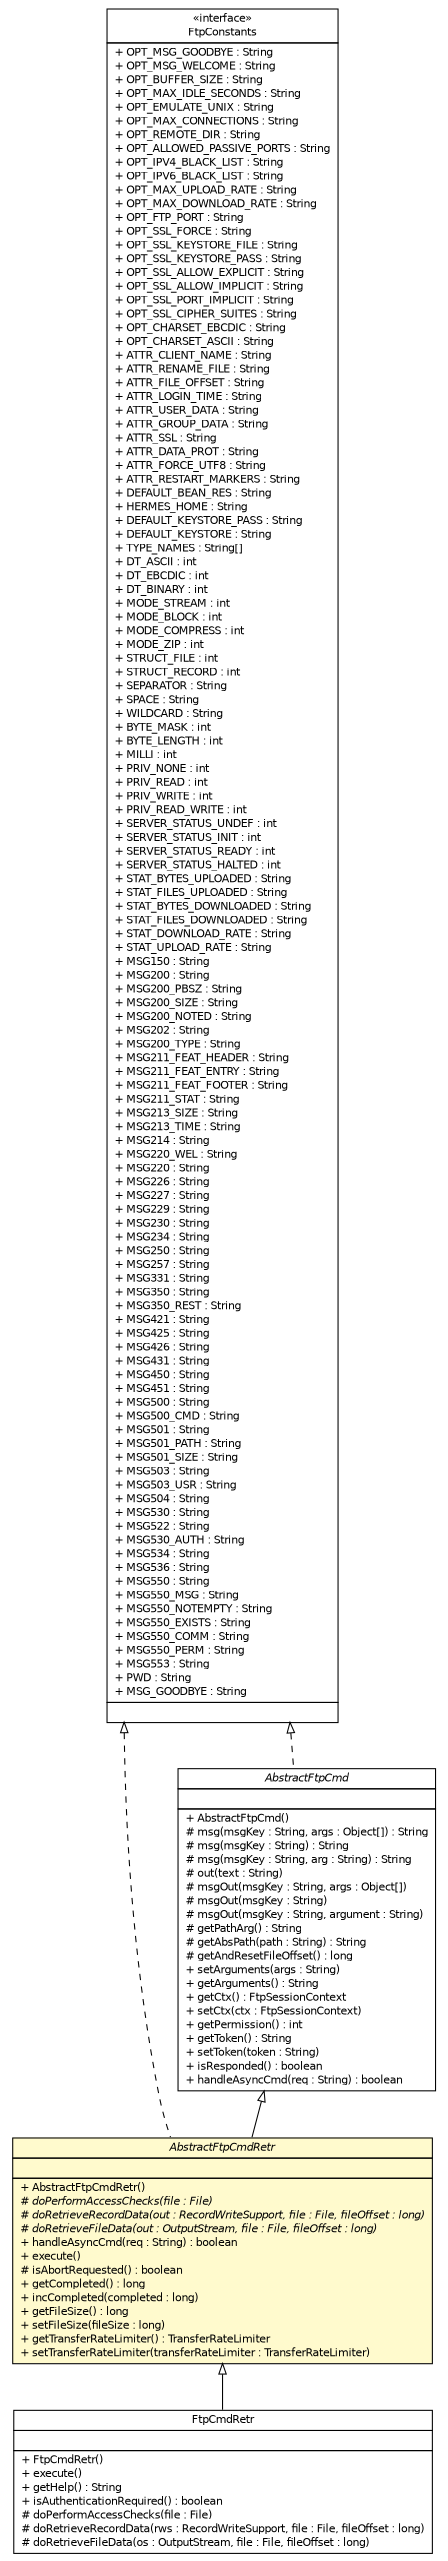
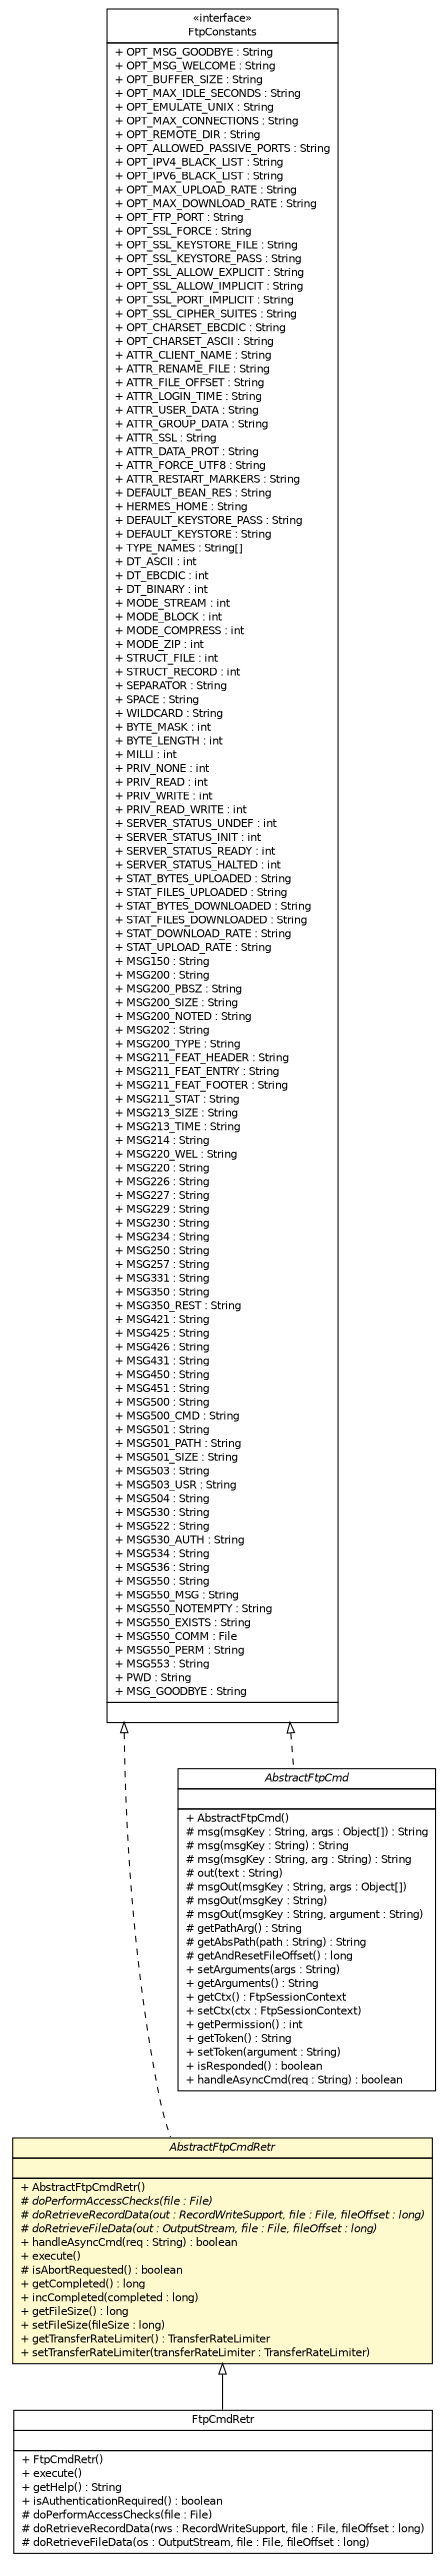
  digraph {
    nodesep=0.25
    ranksep=0.5
    node [fontcolor=black fontname=Helvetica fontsize=10.0 shape=plaintext]
    edge [arrowtail=empty dir=back fontname=Helvetica fontsize=10 headport=p labelfontname=Helvetica labelfontsize=10 tailport=p]
-   n1 [label=<<table title="com.apporiented.hermesftp.common.FtpConstants" border="0" cellborder="1" cellspacing="0" cellpadding="2" port="p" href="../common/FtpConstants.html"> 		<tr><td><table border="0" cellspacing="0" cellpadding="1"> <tr><td align="center" balign="center"> &#171;interface&#187; </td></tr> <tr><td align="center" balign="center"> FtpConstants </td></tr> 		</table></td></tr> 		<tr><td><table border="0" cellspacing="0" cellpadding="1"> <tr><td align="left" balign="left"> + OPT_MSG_GOODBYE : String </td></tr> <tr><td align="left" balign="left"> + OPT_MSG_WELCOME : String </td></tr> <tr><td align="left" balign="left"> + OPT_BUFFER_SIZE : String </td></tr> <tr><td align="left" balign="left"> + OPT_MAX_IDLE_SECONDS : String </td></tr> <tr><td align="left" balign="left"> + OPT_EMULATE_UNIX : String </td></tr> <tr><td align="left" balign="left"> + OPT_MAX_CONNECTIONS : String </td></tr> <tr><td align="left" balign="left"> + OPT_REMOTE_DIR : String </td></tr> <tr><td align="left" balign="left"> + OPT_ALLOWED_PASSIVE_PORTS : String </td></tr> <tr><td align="left" balign="left"> + OPT_IPV4_BLACK_LIST : String </td></tr> <tr><td align="left" balign="left"> + OPT_IPV6_BLACK_LIST : String </td></tr> <tr><td align="left" balign="left"> + OPT_MAX_UPLOAD_RATE : String </td></tr> <tr><td align="left" balign="left"> + OPT_MAX_DOWNLOAD_RATE : String </td></tr> <tr><td align="left" balign="left"> + OPT_FTP_PORT : String </td></tr> <tr><td align="left" balign="left"> + OPT_SSL_FORCE : String </td></tr> <tr><td align="left" balign="left"> + OPT_SSL_KEYSTORE_FILE : String </td></tr> <tr><td align="left" balign="left"> + OPT_SSL_KEYSTORE_PASS : String </td></tr> <tr><td align="left" balign="left"> + OPT_SSL_ALLOW_EXPLICIT : String </td></tr> <tr><td align="left" balign="left"> + OPT_SSL_ALLOW_IMPLICIT : String </td></tr> <tr><td align="left" balign="left"> + OPT_SSL_PORT_IMPLICIT : String </td></tr> <tr><td align="left" balign="left"> + OPT_SSL_CIPHER_SUITES : String </td></tr> <tr><td align="left" balign="left"> + OPT_CHARSET_EBCDIC : String </td></tr> <tr><td align="left" balign="left"> + OPT_CHARSET_ASCII : String </td></tr> <tr><td align="left" balign="left"> + ATTR_CLIENT_NAME : String </td></tr> <tr><td align="left" balign="left"> + ATTR_RENAME_FILE : String </td></tr> <tr><td align="left" balign="left"> + ATTR_FILE_OFFSET : String </td></tr> <tr><td align="left" balign="left"> + ATTR_LOGIN_TIME : String </td></tr> <tr><td align="left" balign="left"> + ATTR_USER_DATA : String </td></tr> <tr><td align="left" balign="left"> + ATTR_GROUP_DATA : String </td></tr> <tr><td align="left" balign="left"> + ATTR_SSL : String </td></tr> <tr><td align="left" balign="left"> + ATTR_DATA_PROT : String </td></tr> <tr><td align="left" balign="left"> + ATTR_FORCE_UTF8 : String </td></tr> <tr><td align="left" balign="left"> + ATTR_RESTART_MARKERS : String </td></tr> <tr><td align="left" balign="left"> + DEFAULT_BEAN_RES : String </td></tr> <tr><td align="left" balign="left"> + HERMES_HOME : String </td></tr> <tr><td align="left" balign="left"> + DEFAULT_KEYSTORE_PASS : String </td></tr> <tr><td align="left" balign="left"> + DEFAULT_KEYSTORE : String </td></tr> <tr><td align="left" balign="left"> + TYPE_NAMES : String[] </td></tr> <tr><td align="left" balign="left"> + DT_ASCII : int </td></tr> <tr><td align="left" balign="left"> + DT_EBCDIC : int </td></tr> <tr><td align="left" balign="left"> + DT_BINARY : int </td></tr> <tr><td align="left" balign="left"> + MODE_STREAM : int </td></tr> <tr><td align="left" balign="left"> + MODE_BLOCK : int </td></tr> <tr><td align="left" balign="left"> + MODE_COMPRESS : int </td></tr> <tr><td align="left" balign="left"> + MODE_ZIP : int </td></tr> <tr><td align="left" balign="left"> + STRUCT_FILE : int </td></tr> <tr><td align="left" balign="left"> + STRUCT_RECORD : int </td></tr> <tr><td align="left" balign="left"> + SEPARATOR : String </td></tr> <tr><td align="left" balign="left"> + SPACE : String </td></tr> <tr><td align="left" balign="left"> + WILDCARD : String </td></tr> <tr><td align="left" balign="left"> + BYTE_MASK : int </td></tr> <tr><td align="left" balign="left"> + BYTE_LENGTH : int </td></tr> <tr><td align="left" balign="left"> + MILLI : int </td></tr> <tr><td align="left" balign="left"> + PRIV_NONE : int </td></tr> <tr><td align="left" balign="left"> + PRIV_READ : int </td></tr> <tr><td align="left" balign="left"> + PRIV_WRITE : int </td></tr> <tr><td align="left" balign="left"> + PRIV_READ_WRITE : int </td></tr> <tr><td align="left" balign="left"> + SERVER_STATUS_UNDEF : int </td></tr> <tr><td align="left" balign="left"> + SERVER_STATUS_INIT : int </td></tr> <tr><td align="left" balign="left"> + SERVER_STATUS_READY : int </td></tr> <tr><td align="left" balign="left"> + SERVER_STATUS_HALTED : int </td></tr> <tr><td align="left" balign="left"> + STAT_BYTES_UPLOADED : String </td></tr> <tr><td align="left" balign="left"> + STAT_FILES_UPLOADED : String </td></tr> <tr><td align="left" balign="left"> + STAT_BYTES_DOWNLOADED : String </td></tr> <tr><td align="left" balign="left"> + STAT_FILES_DOWNLOADED : String </td></tr> <tr><td align="left" balign="left"> + STAT_DOWNLOAD_RATE : String </td></tr> <tr><td align="left" balign="left"> + STAT_UPLOAD_RATE : String </td></tr> <tr><td align="left" balign="left"> + MSG150 : String </td></tr> <tr><td align="left" balign="left"> + MSG200 : String </td></tr> <tr><td align="left" balign="left"> + MSG200_PBSZ : String </td></tr> <tr><td align="left" balign="left"> + MSG200_SIZE : String </td></tr> <tr><td align="left" balign="left"> + MSG200_NOTED : String </td></tr> <tr><td align="left" balign="left"> + MSG202 : String </td></tr> <tr><td align="left" balign="left"> + MSG200_TYPE : String </td></tr> <tr><td align="left" balign="left"> + MSG211_FEAT_HEADER : String </td></tr> <tr><td align="left" balign="left"> + MSG211_FEAT_ENTRY : String </td></tr> <tr><td align="left" balign="left"> + MSG211_FEAT_FOOTER : String </td></tr> <tr><td align="left" balign="left"> + MSG211_STAT : String </td></tr> <tr><td align="left" balign="left"> + MSG213_SIZE : String </td></tr> <tr><td align="left" balign="left"> + MSG213_TIME : String </td></tr> <tr><td align="left" balign="left"> + MSG214 : String </td></tr> <tr><td align="left" balign="left"> + MSG220_WEL : String </td></tr> <tr><td align="left" balign="left"> + MSG220 : String </td></tr> <tr><td align="left" balign="left"> + MSG226 : String </td></tr> <tr><td align="left" balign="left"> + MSG227 : String </td></tr> <tr><td align="left" balign="left"> + MSG229 : String </td></tr> <tr><td align="left" balign="left"> + MSG230 : String </td></tr> <tr><td align="left" balign="left"> + MSG234 : String </td></tr> <tr><td align="left" balign="left"> + MSG250 : String </td></tr> <tr><td align="left" balign="left"> + MSG257 : String </td></tr> <tr><td align="left" balign="left"> + MSG331 : String </td></tr> <tr><td align="left" balign="left"> + MSG350 : String </td></tr> <tr><td align="left" balign="left"> + MSG350_REST : String </td></tr> <tr><td align="left" balign="left"> + MSG421 : String </td></tr> <tr><td align="left" balign="left"> + MSG425 : String </td></tr> <tr><td align="left" balign="left"> + MSG426 : String </td></tr> <tr><td align="left" balign="left"> + MSG431 : String </td></tr> <tr><td align="left" balign="left"> + MSG450 : String </td></tr> <tr><td align="left" balign="left"> + MSG451 : String </td></tr> <tr><td align="left" balign="left"> + MSG500 : String </td></tr> <tr><td align="left" balign="left"> + MSG500_CMD : String </td></tr> <tr><td align="left" balign="left"> + MSG501 : String </td></tr> <tr><td align="left" balign="left"> + MSG501_PATH : String </td></tr> <tr><td align="left" balign="left"> + MSG501_SIZE : String </td></tr> <tr><td align="left" balign="left"> + MSG503 : String </td></tr> <tr><td align="left" balign="left"> + MSG503_USR : String </td></tr> <tr><td align="left" balign="left"> + MSG504 : String </td></tr> <tr><td align="left" balign="left"> + MSG530 : String </td></tr> <tr><td align="left" balign="left"> + MSG522 : String </td></tr> <tr><td align="left" balign="left"> + MSG530_AUTH : String </td></tr> <tr><td align="left" balign="left"> + MSG534 : String </td></tr> <tr><td align="left" balign="left"> + MSG536 : String </td></tr> <tr><td align="left" balign="left"> + MSG550 : String </td></tr> <tr><td align="left" balign="left"> + MSG550_MSG : String </td></tr> <tr><td align="left" balign="left"> + MSG550_NOTEMPTY : String </td></tr> <tr><td align="left" balign="left"> + MSG550_EXISTS : String </td></tr> <tr><td align="left" balign="left"> + MSG550_COMM : String </td></tr> <tr><td align="left" balign="left"> + MSG550_PERM : String </td></tr> <tr><td align="left" balign="left"> + MSG553 : String </td></tr> <tr><td align="left" balign="left"> + PWD : String </td></tr> <tr><td align="left" balign="left"> + MSG_GOODBYE : String </td></tr> 		</table></td></tr> 		<tr><td><table border="0" cellspacing="0" cellpadding="1"> <tr><td align="left" balign="left">  </td></tr> 		</table></td></tr> 		</table>>]
+   n1 [label=<<table title="com.apporiented.hermesftp.common.FtpConstants" border="0" cellborder="1" cellspacing="0" cellpadding="2" port="p" href="../common/FtpConstants.html"> 		<tr><td><table border="0" cellspacing="0" cellpadding="1"> <tr><td align="center" balign="center"> &#171;interface&#187; </td></tr> <tr><td align="center" balign="center"> FtpConstants </td></tr> 		</table></td></tr> 		<tr><td><table border="0" cellspacing="0" cellpadding="1"> <tr><td align="left" balign="left"> + OPT_MSG_GOODBYE : String </td></tr> <tr><td align="left" balign="left"> + OPT_MSG_WELCOME : String </td></tr> <tr><td align="left" balign="left"> + OPT_BUFFER_SIZE : String </td></tr> <tr><td align="left" balign="left"> + OPT_MAX_IDLE_SECONDS : String </td></tr> <tr><td align="left" balign="left"> + OPT_EMULATE_UNIX : String </td></tr> <tr><td align="left" balign="left"> + OPT_MAX_CONNECTIONS : String </td></tr> <tr><td align="left" balign="left"> + OPT_REMOTE_DIR : String </td></tr> <tr><td align="left" balign="left"> + OPT_ALLOWED_PASSIVE_PORTS : String </td></tr> <tr><td align="left" balign="left"> + OPT_IPV4_BLACK_LIST : String </td></tr> <tr><td align="left" balign="left"> + OPT_IPV6_BLACK_LIST : String </td></tr> <tr><td align="left" balign="left"> + OPT_MAX_UPLOAD_RATE : String </td></tr> <tr><td align="left" balign="left"> + OPT_MAX_DOWNLOAD_RATE : String </td></tr> <tr><td align="left" balign="left"> + OPT_FTP_PORT : String </td></tr> <tr><td align="left" balign="left"> + OPT_SSL_FORCE : String </td></tr> <tr><td align="left" balign="left"> + OPT_SSL_KEYSTORE_FILE : String </td></tr> <tr><td align="left" balign="left"> + OPT_SSL_KEYSTORE_PASS : String </td></tr> <tr><td align="left" balign="left"> + OPT_SSL_ALLOW_EXPLICIT : String </td></tr> <tr><td align="left" balign="left"> + OPT_SSL_ALLOW_IMPLICIT : String </td></tr> <tr><td align="left" balign="left"> + OPT_SSL_PORT_IMPLICIT : String </td></tr> <tr><td align="left" balign="left"> + OPT_SSL_CIPHER_SUITES : String </td></tr> <tr><td align="left" balign="left"> + OPT_CHARSET_EBCDIC : String </td></tr> <tr><td align="left" balign="left"> + OPT_CHARSET_ASCII : String </td></tr> <tr><td align="left" balign="left"> + ATTR_CLIENT_NAME : String </td></tr> <tr><td align="left" balign="left"> + ATTR_RENAME_FILE : String </td></tr> <tr><td align="left" balign="left"> + ATTR_FILE_OFFSET : String </td></tr> <tr><td align="left" balign="left"> + ATTR_LOGIN_TIME : String </td></tr> <tr><td align="left" balign="left"> + ATTR_USER_DATA : String </td></tr> <tr><td align="left" balign="left"> + ATTR_GROUP_DATA : String </td></tr> <tr><td align="left" balign="left"> + ATTR_SSL : String </td></tr> <tr><td align="left" balign="left"> + ATTR_DATA_PROT : String </td></tr> <tr><td align="left" balign="left"> + ATTR_FORCE_UTF8 : String </td></tr> <tr><td align="left" balign="left"> + ATTR_RESTART_MARKERS : String </td></tr> <tr><td align="left" balign="left"> + DEFAULT_BEAN_RES : String </td></tr> <tr><td align="left" balign="left"> + HERMES_HOME : String </td></tr> <tr><td align="left" balign="left"> + DEFAULT_KEYSTORE_PASS : String </td></tr> <tr><td align="left" balign="left"> + DEFAULT_KEYSTORE : String </td></tr> <tr><td align="left" balign="left"> + TYPE_NAMES : String[] </td></tr> <tr><td align="left" balign="left"> + DT_ASCII : int </td></tr> <tr><td align="left" balign="left"> + DT_EBCDIC : int </td></tr> <tr><td align="left" balign="left"> + DT_BINARY : int </td></tr> <tr><td align="left" balign="left"> + MODE_STREAM : int </td></tr> <tr><td align="left" balign="left"> + MODE_BLOCK : int </td></tr> <tr><td align="left" balign="left"> + MODE_COMPRESS : int </td></tr> <tr><td align="left" balign="left"> + MODE_ZIP : int </td></tr> <tr><td align="left" balign="left"> + STRUCT_FILE : int </td></tr> <tr><td align="left" balign="left"> + STRUCT_RECORD : int </td></tr> <tr><td align="left" balign="left"> + SEPARATOR : String </td></tr> <tr><td align="left" balign="left"> + SPACE : String </td></tr> <tr><td align="left" balign="left"> + WILDCARD : String </td></tr> <tr><td align="left" balign="left"> + BYTE_MASK : int </td></tr> <tr><td align="left" balign="left"> + BYTE_LENGTH : int </td></tr> <tr><td align="left" balign="left"> + MILLI : int </td></tr> <tr><td align="left" balign="left"> + PRIV_NONE : int </td></tr> <tr><td align="left" balign="left"> + PRIV_READ : int </td></tr> <tr><td align="left" balign="left"> + PRIV_WRITE : int </td></tr> <tr><td align="left" balign="left"> + PRIV_READ_WRITE : int </td></tr> <tr><td align="left" balign="left"> + SERVER_STATUS_UNDEF : int </td></tr> <tr><td align="left" balign="left"> + SERVER_STATUS_INIT : int </td></tr> <tr><td align="left" balign="left"> + SERVER_STATUS_READY : int </td></tr> <tr><td align="left" balign="left"> + SERVER_STATUS_HALTED : int </td></tr> <tr><td align="left" balign="left"> + STAT_BYTES_UPLOADED : String </td></tr> <tr><td align="left" balign="left"> + STAT_FILES_UPLOADED : String </td></tr> <tr><td align="left" balign="left"> + STAT_BYTES_DOWNLOADED : String </td></tr> <tr><td align="left" balign="left"> + STAT_FILES_DOWNLOADED : String </td></tr> <tr><td align="left" balign="left"> + STAT_DOWNLOAD_RATE : String </td></tr> <tr><td align="left" balign="left"> + STAT_UPLOAD_RATE : String </td></tr> <tr><td align="left" balign="left"> + MSG150 : String </td></tr> <tr><td align="left" balign="left"> + MSG200 : String </td></tr> <tr><td align="left" balign="left"> + MSG200_PBSZ : String </td></tr> <tr><td align="left" balign="left"> + MSG200_SIZE : String </td></tr> <tr><td align="left" balign="left"> + MSG200_NOTED : String </td></tr> <tr><td align="left" balign="left"> + MSG202 : String </td></tr> <tr><td align="left" balign="left"> + MSG200_TYPE : String </td></tr> <tr><td align="left" balign="left"> + MSG211_FEAT_HEADER : String </td></tr> <tr><td align="left" balign="left"> + MSG211_FEAT_ENTRY : String </td></tr> <tr><td align="left" balign="left"> + MSG211_FEAT_FOOTER : String </td></tr> <tr><td align="left" balign="left"> + MSG211_STAT : String </td></tr> <tr><td align="left" balign="left"> + MSG213_SIZE : String </td></tr> <tr><td align="left" balign="left"> + MSG213_TIME : String </td></tr> <tr><td align="left" balign="left"> + MSG214 : String </td></tr> <tr><td align="left" balign="left"> + MSG220_WEL : String </td></tr> <tr><td align="left" balign="left"> + MSG220 : String </td></tr> <tr><td align="left" balign="left"> + MSG226 : String </td></tr> <tr><td align="left" balign="left"> + MSG227 : String </td></tr> <tr><td align="left" balign="left"> + MSG229 : String </td></tr> <tr><td align="left" balign="left"> + MSG230 : String </td></tr> <tr><td align="left" balign="left"> + MSG234 : String </td></tr> <tr><td align="left" balign="left"> + MSG250 : String </td></tr> <tr><td align="left" balign="left"> + MSG257 : String </td></tr> <tr><td align="left" balign="left"> + MSG331 : String </td></tr> <tr><td align="left" balign="left"> + MSG350 : String </td></tr> <tr><td align="left" balign="left"> + MSG350_REST : String </td></tr> <tr><td align="left" balign="left"> + MSG421 : String </td></tr> <tr><td align="left" balign="left"> + MSG425 : String </td></tr> <tr><td align="left" balign="left"> + MSG426 : String </td></tr> <tr><td align="left" balign="left"> + MSG431 : String </td></tr> <tr><td align="left" balign="left"> + MSG450 : String </td></tr> <tr><td align="left" balign="left"> + MSG451 : String </td></tr> <tr><td align="left" balign="left"> + MSG500 : String </td></tr> <tr><td align="left" balign="left"> + MSG500_CMD : String </td></tr> <tr><td align="left" balign="left"> + MSG501 : String </td></tr> <tr><td align="left" balign="left"> + MSG501_PATH : String </td></tr> <tr><td align="left" balign="left"> + MSG501_SIZE : String </td></tr> <tr><td align="left" balign="left"> + MSG503 : String </td></tr> <tr><td align="left" balign="left"> + MSG503_USR : String </td></tr> <tr><td align="left" balign="left"> + MSG504 : String </td></tr> <tr><td align="left" balign="left"> + MSG530 : String </td></tr> <tr><td align="left" balign="left"> + MSG522 : String </td></tr> <tr><td align="left" balign="left"> + MSG530_AUTH : String </td></tr> <tr><td align="left" balign="left"> + MSG534 : String </td></tr> <tr><td align="left" balign="left"> + MSG536 : String </td></tr> <tr><td align="left" balign="left"> + MSG550 : String </td></tr> <tr><td align="left" balign="left"> + MSG550_MSG : String </td></tr> <tr><td align="left" balign="left"> + MSG550_NOTEMPTY : String </td></tr> <tr><td align="left" balign="left"> + MSG550_EXISTS : String </td></tr> <tr><td align="left" balign="left"> + MSG550_COMM : File </td></tr> <tr><td align="left" balign="left"> + MSG550_PERM : String </td></tr> <tr><td align="left" balign="left"> + MSG553 : String </td></tr> <tr><td align="left" balign="left"> + PWD : String </td></tr> <tr><td align="left" balign="left"> + MSG_GOODBYE : String </td></tr> 		</table></td></tr> 		<tr><td><table border="0" cellspacing="0" cellpadding="1"> <tr><td align="left" balign="left">  </td></tr> 		</table></td></tr> 		</table>>]
    n2 [label=<<table title="com.apporiented.hermesftp.cmd.AbstractFtpCmdRetr" border="0" cellborder="1" cellspacing="0" cellpadding="2" port="p" bgcolor="lemonChiffon" href="./AbstractFtpCmdRetr.html"> 		<tr><td><table border="0" cellspacing="0" cellpadding="1"> <tr><td align="center" balign="center"><font face="Helvetica-Oblique"> AbstractFtpCmdRetr </font></td></tr> 		</table></td></tr> 		<tr><td><table border="0" cellspacing="0" cellpadding="1"> <tr><td align="left" balign="left">  </td></tr> 		</table></td></tr> 		<tr><td><table border="0" cellspacing="0" cellpadding="1"> <tr><td align="left" balign="left"> + AbstractFtpCmdRetr() </td></tr> <tr><td align="left" balign="left"><font face="Helvetica-Oblique" point-size="10.0"> # doPerformAccessChecks(file : File) </font></td></tr> <tr><td align="left" balign="left"><font face="Helvetica-Oblique" point-size="10.0"> # doRetrieveRecordData(out : RecordWriteSupport, file : File, fileOffset : long) </font></td></tr> <tr><td align="left" balign="left"><font face="Helvetica-Oblique" point-size="10.0"> # doRetrieveFileData(out : OutputStream, file : File, fileOffset : long) </font></td></tr> <tr><td align="left" balign="left"> + handleAsyncCmd(req : String) : boolean </td></tr> <tr><td align="left" balign="left"> + execute() </td></tr> <tr><td align="left" balign="left"> # isAbortRequested() : boolean </td></tr> <tr><td align="left" balign="left"> + getCompleted() : long </td></tr> <tr><td align="left" balign="left"> + incCompleted(completed : long) </td></tr> <tr><td align="left" balign="left"> + getFileSize() : long </td></tr> <tr><td align="left" balign="left"> + setFileSize(fileSize : long) </td></tr> <tr><td align="left" balign="left"> + getTransferRateLimiter() : TransferRateLimiter </td></tr> <tr><td align="left" balign="left"> + setTransferRateLimiter(transferRateLimiter : TransferRateLimiter) </td></tr> 		</table></td></tr> 		</table>>]
-   n3 [label=<<table title="com.apporiented.hermesftp.cmd.AbstractFtpCmd" border="0" cellborder="1" cellspacing="0" cellpadding="2" port="p" href="./AbstractFtpCmd.html"> 		<tr><td><table border="0" cellspacing="0" cellpadding="1"> <tr><td align="center" balign="center"><font face="Helvetica-Oblique"> AbstractFtpCmd </font></td></tr> 		</table></td></tr> 		<tr><td><table border="0" cellspacing="0" cellpadding="1"> <tr><td align="left" balign="left">  </td></tr> 		</table></td></tr> 		<tr><td><table border="0" cellspacing="0" cellpadding="1"> <tr><td align="left" balign="left"> + AbstractFtpCmd() </td></tr> <tr><td align="left" balign="left"> # msg(msgKey : String, args : Object[]) : String </td></tr> <tr><td align="left" balign="left"> # msg(msgKey : String) : String </td></tr> <tr><td align="left" balign="left"> # msg(msgKey : String, arg : String) : String </td></tr> <tr><td align="left" balign="left"> # out(text : String) </td></tr> <tr><td align="left" balign="left"> # msgOut(msgKey : String, args : Object[]) </td></tr> <tr><td align="left" balign="left"> # msgOut(msgKey : String) </td></tr> <tr><td align="left" balign="left"> # msgOut(msgKey : String, argument : String) </td></tr> <tr><td align="left" balign="left"> # getPathArg() : String </td></tr> <tr><td align="left" balign="left"> # getAbsPath(path : String) : String </td></tr> <tr><td align="left" balign="left"> # getAndResetFileOffset() : long </td></tr> <tr><td align="left" balign="left"> + setArguments(args : String) </td></tr> <tr><td align="left" balign="left"> + getArguments() : String </td></tr> <tr><td align="left" balign="left"> + getCtx() : FtpSessionContext </td></tr> <tr><td align="left" balign="left"> + setCtx(ctx : FtpSessionContext) </td></tr> <tr><td align="left" balign="left"> + getPermission() : int </td></tr> <tr><td align="left" balign="left"> + getToken() : String </td></tr> <tr><td align="left" balign="left"> + setToken(token : String) </td></tr> <tr><td align="left" balign="left"> + isResponded() : boolean </td></tr> <tr><td align="left" balign="left"> + handleAsyncCmd(req : String) : boolean </td></tr> 		</table></td></tr> 		</table>>]
+   n3 [label=<<table title="com.apporiented.hermesftp.cmd.AbstractFtpCmd" border="0" cellborder="1" cellspacing="0" cellpadding="2" port="p" href="./AbstractFtpCmd.html"> 		<tr><td><table border="0" cellspacing="0" cellpadding="1"> <tr><td align="center" balign="center"><font face="Helvetica-Oblique"> AbstractFtpCmd </font></td></tr> 		</table></td></tr> 		<tr><td><table border="0" cellspacing="0" cellpadding="1"> <tr><td align="left" balign="left">  </td></tr> 		</table></td></tr> 		<tr><td><table border="0" cellspacing="0" cellpadding="1"> <tr><td align="left" balign="left"> + AbstractFtpCmd() </td></tr> <tr><td align="left" balign="left"> # msg(msgKey : String, args : Object[]) : String </td></tr> <tr><td align="left" balign="left"> # msg(msgKey : String) : String </td></tr> <tr><td align="left" balign="left"> # msg(msgKey : String, arg : String) : String </td></tr> <tr><td align="left" balign="left"> # out(text : String) </td></tr> <tr><td align="left" balign="left"> # msgOut(msgKey : String, args : Object[]) </td></tr> <tr><td align="left" balign="left"> # msgOut(msgKey : String) </td></tr> <tr><td align="left" balign="left"> # msgOut(msgKey : String, argument : String) </td></tr> <tr><td align="left" balign="left"> # getPathArg() : String </td></tr> <tr><td align="left" balign="left"> # getAbsPath(path : String) : String </td></tr> <tr><td align="left" balign="left"> # getAndResetFileOffset() : long </td></tr> <tr><td align="left" balign="left"> + setArguments(args : String) </td></tr> <tr><td align="left" balign="left"> + getArguments() : String </td></tr> <tr><td align="left" balign="left"> + getCtx() : FtpSessionContext </td></tr> <tr><td align="left" balign="left"> + setCtx(ctx : FtpSessionContext) </td></tr> <tr><td align="left" balign="left"> + getPermission() : int </td></tr> <tr><td align="left" balign="left"> + getToken() : String </td></tr> <tr><td align="left" balign="left"> + setToken(argument : String) </td></tr> <tr><td align="left" balign="left"> + isResponded() : boolean </td></tr> <tr><td align="left" balign="left"> + handleAsyncCmd(req : String) : boolean </td></tr> 		</table></td></tr> 		</table>>]
    n4 [label=<<table title="com.apporiented.hermesftp.cmd.impl.FtpCmdRetr" border="0" cellborder="1" cellspacing="0" cellpadding="2" port="p" href="./impl/FtpCmdRetr.html"> 		<tr><td><table border="0" cellspacing="0" cellpadding="1"> <tr><td align="center" balign="center"> FtpCmdRetr </td></tr> 		</table></td></tr> 		<tr><td><table border="0" cellspacing="0" cellpadding="1"> <tr><td align="left" balign="left">  </td></tr> 		</table></td></tr> 		<tr><td><table border="0" cellspacing="0" cellpadding="1"> <tr><td align="left" balign="left"> + FtpCmdRetr() </td></tr> <tr><td align="left" balign="left"> + execute() </td></tr> <tr><td align="left" balign="left"> + getHelp() : String </td></tr> <tr><td align="left" balign="left"> + isAuthenticationRequired() : boolean </td></tr> <tr><td align="left" balign="left"> # doPerformAccessChecks(file : File) </td></tr> <tr><td align="left" balign="left"> # doRetrieveRecordData(rws : RecordWriteSupport, file : File, fileOffset : long) </td></tr> <tr><td align="left" balign="left"> # doRetrieveFileData(os : OutputStream, file : File, fileOffset : long) </td></tr> 		</table></td></tr> 		</table>>]
    n1 -> n2 [style=dashed]
    n1 -> n3 [style=dashed]
    n2 -> n4
-   n3 -> n2
  }
